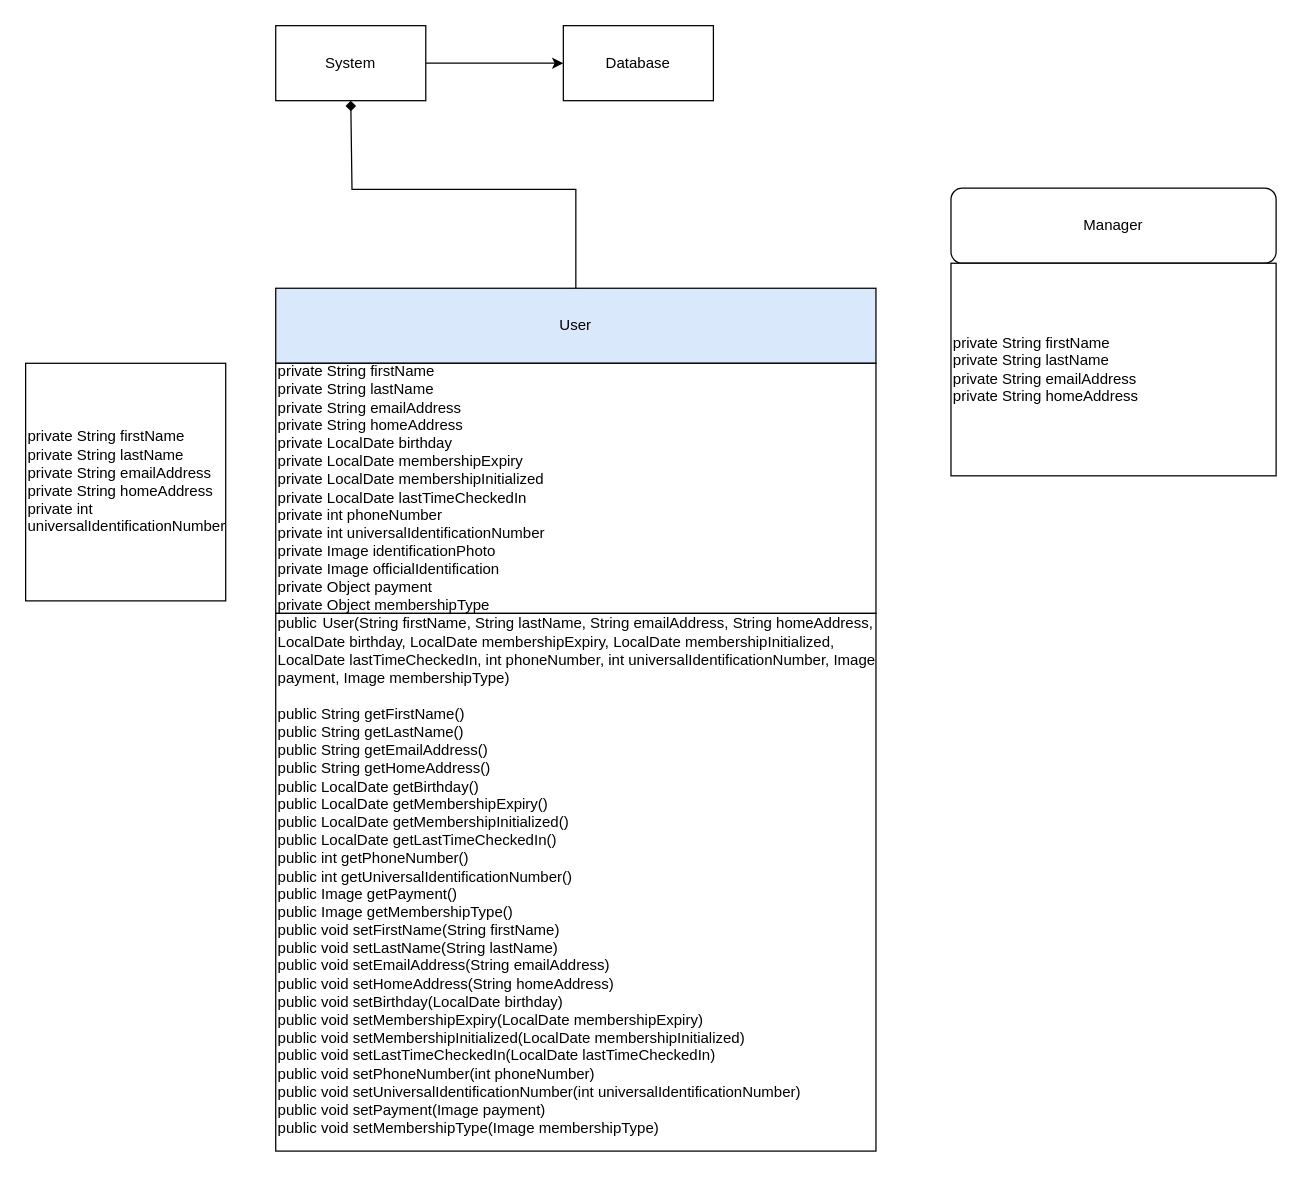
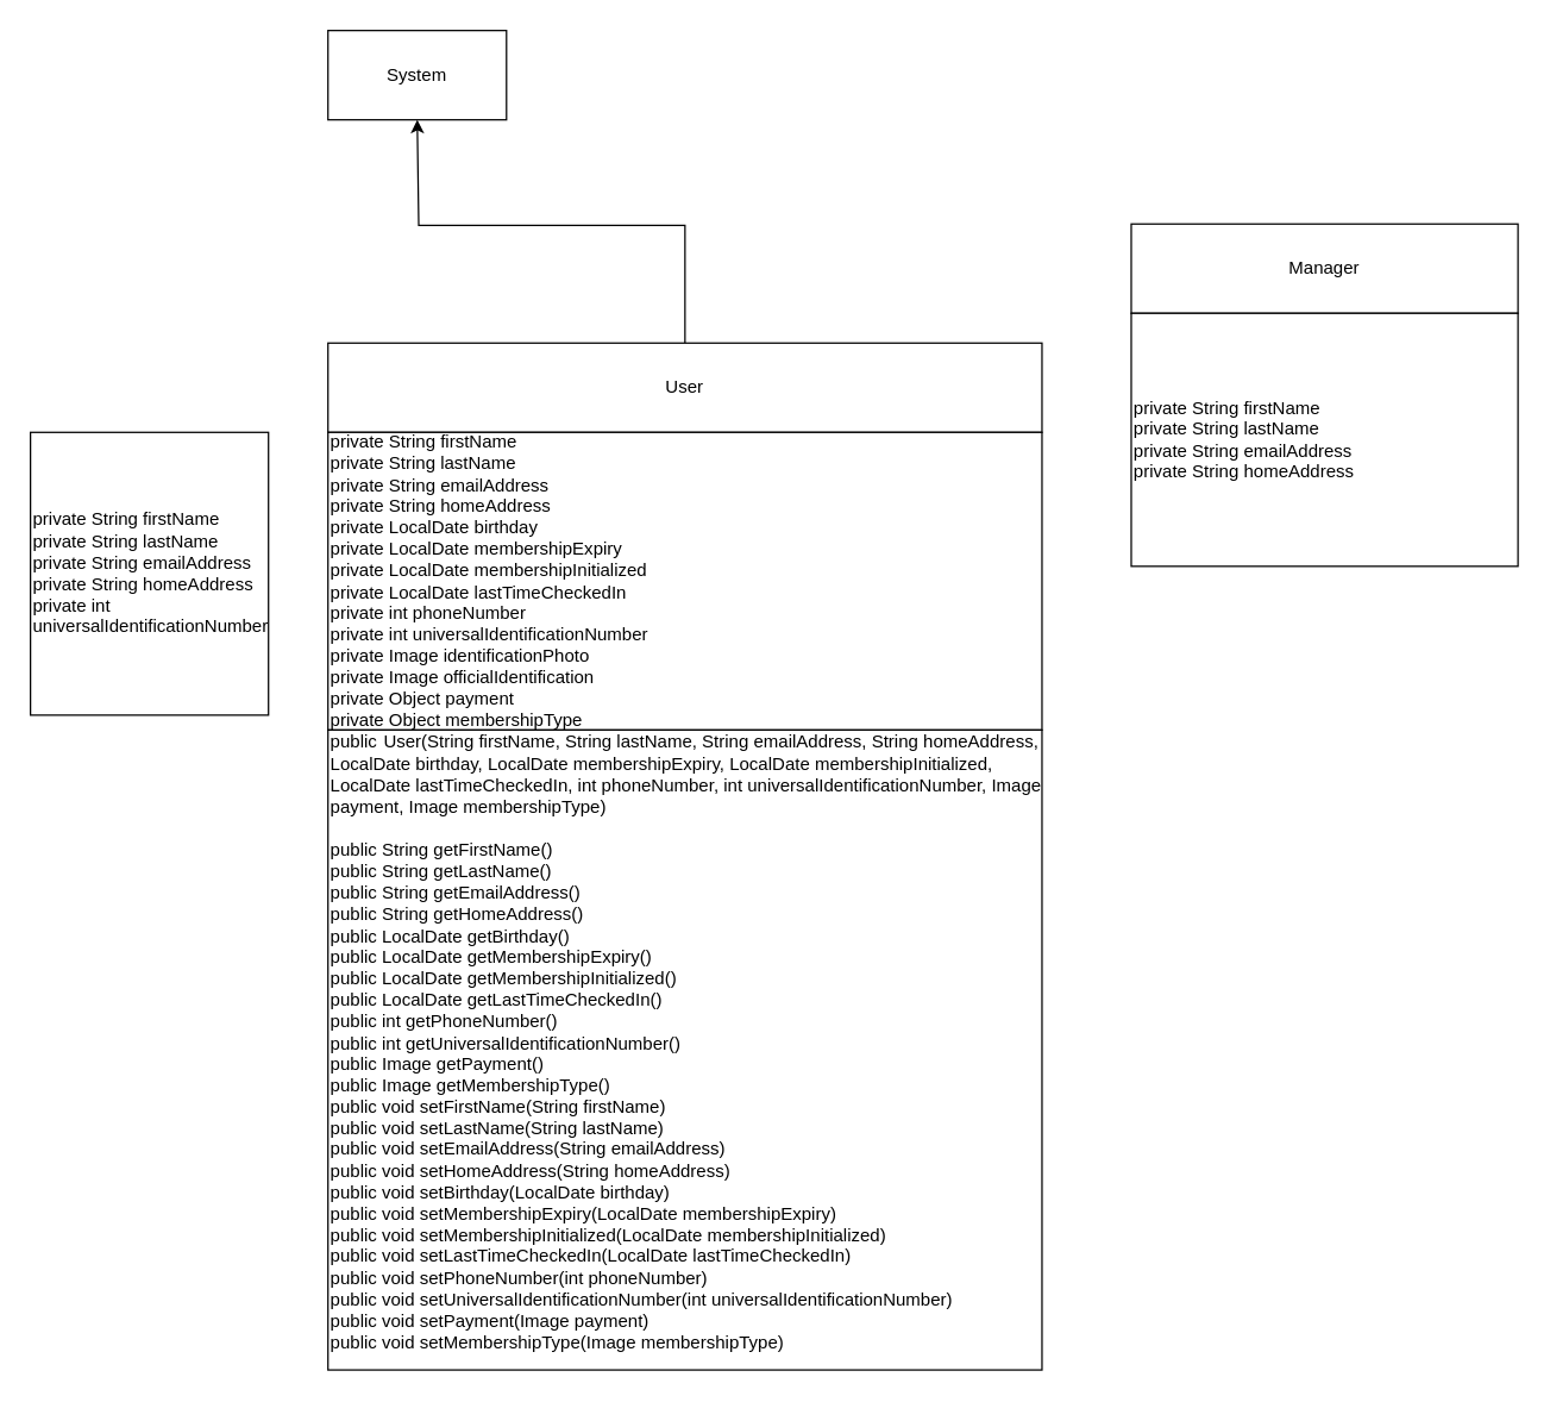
  <mxCell id="0" />
  <mxCell id="1" parent="0" />
- <mxCell id="2" value="" style="edgeStyle=orthogonalEdgeStyle;rounded=0;orthogonalLoop=1;jettySize=auto;html=1;" edge="1" parent="1" source="3" target="4"><mxGeometry relative="1" as="geometry" /></mxCell>
  <mxCell id="3" value="System" style="rounded=0;whiteSpace=wrap;html=1;" parent="1" vertex="1"><mxGeometry x="220" y="20" width="120" height="60" as="geometry" /></mxCell>
- <mxCell id="4" value="Database" style="rounded=0;whiteSpace=wrap;html=1;" parent="1" vertex="1"><mxGeometry x="450" y="20" width="120" height="60" as="geometry" /></mxCell>
  <mxCell id="5" value="" style="edgeStyle=orthogonalEdgeStyle;rounded=0;orthogonalLoop=1;jettySize=auto;html=1;" edge="1" parent="1" source="7" target="10"><mxGeometry relative="1" as="geometry" /></mxCell>
- <mxCell id="6" value="" style="edgeStyle=orthogonalEdgeStyle;rounded=0;orthogonalLoop=1;jettySize=auto;html=1;entryX=0.5;entryY=1;entryDx=0;entryDy=0;endArrow=diamond;" edge="1" parent="1" source="7" target="3"><mxGeometry relative="1" as="geometry"><mxPoint x="280" y="70" as="targetPoint" /><Array as="points"><mxPoint x="460" y="151" /><mxPoint x="281" y="151" /></Array></mxGeometry></mxCell>
- <mxCell id="7" value="User" style="rounded=0;whiteSpace=wrap;html=1;fillColor=#dae8fc;" parent="1" vertex="1"><mxGeometry x="220" y="230" width="480" height="60" as="geometry" /></mxCell>
+ <mxCell id="6" value="" style="edgeStyle=orthogonalEdgeStyle;rounded=0;orthogonalLoop=1;jettySize=auto;html=1;entryX=0.5;entryY=1;entryDx=0;entryDy=0;" edge="1" parent="1" source="7" target="3"><mxGeometry relative="1" as="geometry"><mxPoint x="280" y="70" as="targetPoint" /><Array as="points"><mxPoint x="460" y="151" /><mxPoint x="281" y="151" /></Array></mxGeometry></mxCell>
+ <mxCell id="7" value="User" style="rounded=0;whiteSpace=wrap;html=1;" parent="1" vertex="1"><mxGeometry x="220" y="230" width="480" height="60" as="geometry" /></mxCell>
  <mxCell id="8" value="" style="edgeStyle=orthogonalEdgeStyle;rounded=0;orthogonalLoop=1;jettySize=auto;html=1;" edge="1" parent="1" source="9" target="12"><mxGeometry relative="1" as="geometry" /></mxCell>
- <mxCell id="9" value="Manager" style="whiteSpace=wrap;html=1;rounded=1;" parent="1" vertex="1"><mxGeometry x="760" y="150" width="260" height="60" as="geometry" /></mxCell>
+ <mxCell id="9" value="Manager" style="rounded=0;whiteSpace=wrap;html=1;" parent="1" vertex="1"><mxGeometry x="760" y="150" width="260" height="60" as="geometry" /></mxCell>
  <mxCell id="10" value="private String firstName&lt;div&gt;private String lastName&lt;/div&gt;&lt;div&gt;private String emailAddress&lt;/div&gt;&lt;div&gt;private String homeAddress&lt;/div&gt;&lt;div&gt;private LocalDate birthday&lt;/div&gt;&lt;div&gt;private LocalDate membershipExpiry&lt;/div&gt;&lt;div&gt;private LocalDate membershipInitialized&lt;/div&gt;&lt;div&gt;private LocalDate lastTimeCheckedIn&lt;/div&gt;&lt;div&gt;private int phoneNumber&lt;/div&gt;&lt;div&gt;private int universalIdentificationNumber&lt;/div&gt;&lt;div&gt;private Image identificationPhoto&lt;/div&gt;&lt;div&gt;private Image officialIdentification&lt;/div&gt;&lt;div&gt;private Object payment&lt;/div&gt;&lt;div&gt;private Object membershipType&amp;nbsp;&lt;/div&gt;" style="rounded=0;whiteSpace=wrap;html=1;align=left;" parent="1" vertex="1"><mxGeometry x="220" y="290" width="480" height="200" as="geometry" /></mxCell>
  <mxCell id="11" value="&lt;div&gt;&lt;span class=&quot;hljs-keyword&quot;&gt;public&lt;/span&gt;&lt;span style=&quot;font-size: medium;&quot;&gt;&amp;nbsp;&lt;/span&gt;&lt;span class=&quot;hljs-title function_&quot;&gt;User&lt;/span&gt;&lt;span class=&quot;hljs-params&quot;&gt;(String firstName, String lastName, String emailAddress, String homeAddress, LocalDate birthday, LocalDate membershipExpiry, LocalDate membershipInitialized, LocalDate lastTimeCheckedIn,&amp;nbsp;&lt;span class=&quot;hljs-type&quot;&gt;int&lt;/span&gt;&amp;nbsp;phoneNumber,&amp;nbsp;&lt;span class=&quot;hljs-type&quot;&gt;int&amp;nbsp;&lt;/span&gt;universalIdentificationNumber, Image payment, Image membershipType)&lt;/span&gt;&lt;br&gt;&lt;/div&gt;&lt;div&gt;&lt;span class=&quot;hljs-params&quot;&gt;&lt;br&gt;&lt;/span&gt;&lt;/div&gt;public String getFirstName()&lt;div&gt;public String getLastName()&lt;/div&gt;&lt;div&gt;public String getEmailAddress()&lt;/div&gt;&lt;div&gt;public String getHomeAddress()&lt;/div&gt;&lt;div&gt;public LocalDate getBirthday()&lt;/div&gt;&lt;div&gt;public LocalDate getMembershipExpiry()&lt;br&gt;&lt;/div&gt;&lt;div&gt;public LocalDate getMembershipInitialized()&lt;br&gt;&lt;/div&gt;&lt;div&gt;public LocalDate getLastTimeCheckedIn()&lt;br&gt;&lt;/div&gt;&lt;div&gt;public int getPhoneNumber()&lt;/div&gt;&lt;div&gt;public int getUniversalIdentificationNumber()&lt;br&gt;&lt;/div&gt;&lt;div&gt;public Image getPayment()&lt;br&gt;&lt;/div&gt;&lt;div&gt;public Image getMembershipType()&lt;/div&gt;&lt;div&gt;&lt;div&gt;public void setFirstName(String firstName)&amp;nbsp;&lt;/div&gt;&lt;div&gt;public void setLastName(String lastName)&amp;nbsp;&lt;/div&gt;&lt;div&gt;public void setEmailAddress(String emailAddress)&amp;nbsp;&lt;/div&gt;&lt;div&gt;public void setHomeAddress(String homeAddress)&amp;nbsp;&lt;/div&gt;&lt;div&gt;public void setBirthday(LocalDate birthday)&amp;nbsp;&lt;/div&gt;&lt;div&gt;public void setMembershipExpiry(LocalDate membershipExpiry)&amp;nbsp;&lt;/div&gt;&lt;div&gt;public void setMembershipInitialized(LocalDate membershipInitialized)&amp;nbsp;&lt;/div&gt;&lt;div&gt;public void setLastTimeCheckedIn(LocalDate lastTimeCheckedIn)&amp;nbsp;&lt;/div&gt;&lt;div&gt;public void setPhoneNumber(int phoneNumber)&amp;nbsp;&lt;/div&gt;&lt;div&gt;public void setUniversalIdentificationNumber(int universalIdentificationNumber)&amp;nbsp;&lt;/div&gt;&lt;div&gt;public void setPayment(Image payment)&amp;nbsp;&lt;/div&gt;&lt;div&gt;public void setMembershipType(Image membershipType)&amp;nbsp;&lt;/div&gt;&lt;/div&gt;&lt;div&gt;&lt;br&gt;&lt;/div&gt;" style="rounded=0;whiteSpace=wrap;html=1;align=left;" parent="1" vertex="1"><mxGeometry x="220" y="490" width="480" height="430" as="geometry" /></mxCell>
  <mxCell id="12" value="private String firstName&lt;div&gt;private String lastName&lt;/div&gt;&lt;div&gt;private String emailAddress&lt;/div&gt;&lt;div&gt;private String homeAddress&lt;/div&gt;" style="rounded=0;whiteSpace=wrap;html=1;align=left;" parent="1" vertex="1"><mxGeometry x="760" y="210" width="260" height="170" as="geometry" /></mxCell>
  <mxCell id="13" value="private String firstName&lt;div&gt;private String lastName&lt;/div&gt;&lt;div&gt;private String emailAddress&lt;/div&gt;&lt;div&gt;private String homeAddress&lt;/div&gt;&lt;div&gt;private int universalIdentificationNumber&lt;/div&gt;" style="rounded=0;whiteSpace=wrap;html=1;align=left;" parent="1" vertex="1"><mxGeometry x="20" y="290" width="160" height="190" as="geometry" /></mxCell>
